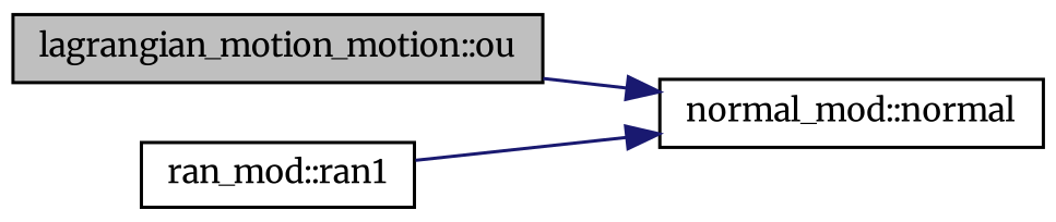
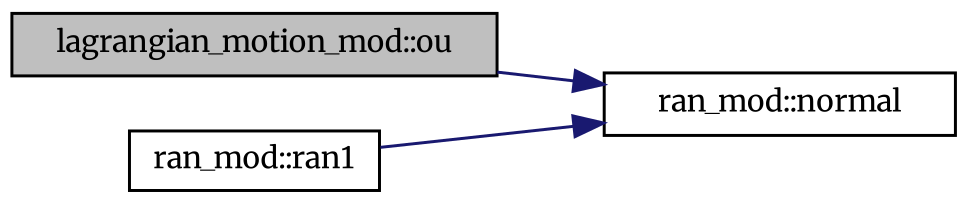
  digraph {
    fontname=Merriweather
    rankdir=LR
    node [color=black fontname=Merriweather fontsize=10 shape=record]
    edge [color=midnightblue fontname=Merriweather fontsize=10 labelfontname=Helvetica labelfontsize=10 style=solid]
-   n1 [fillcolor=grey75 fontcolor=black height=0.2 label="lagrangian_motion_motion::ou" style=filled width=0.4]
-   n2 [height=0.2 label="normal_mod::normal" width=0.4]
+   n1 [fillcolor=grey75 fontcolor=black height=0.2 label="lagrangian_motion_mod::ou" style=filled width=0.4]
+   n2 [height=0.2 label="ran_mod::normal" width=0.4]
    n3 [height=0.2 label="ran_mod::ran1" width=0.4]
    n1 -> n2
    n3 -> n2
  }
